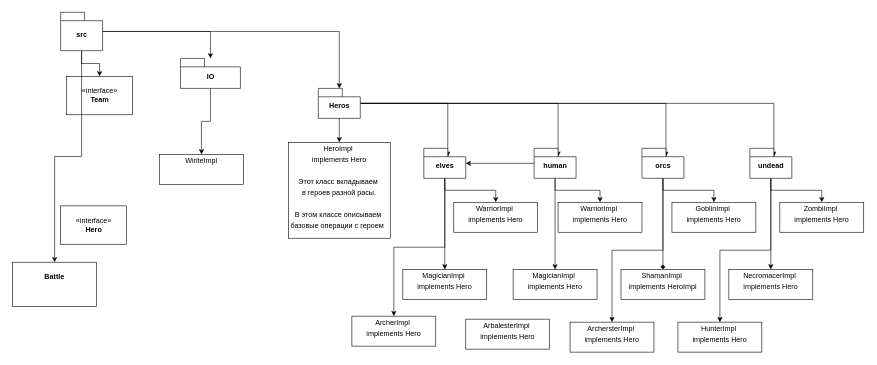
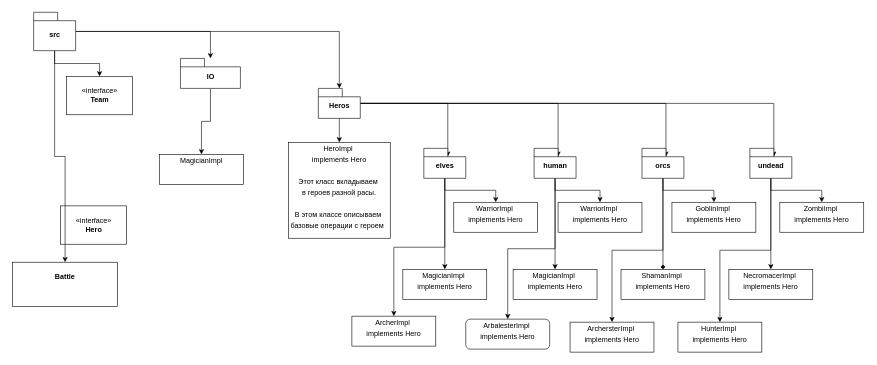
  <mxCell id="0" />
  <mxCell id="1" parent="0" />
  <mxCell id="2" style="edgeStyle=orthogonalEdgeStyle;rounded=0;orthogonalLoop=1;jettySize=auto;html=1;entryX=0;entryY=0;entryDx=40;entryDy=14;entryPerimeter=0;" edge="1" parent="1" source="7" target="11"><mxGeometry relative="1" as="geometry" /></mxCell>
  <mxCell id="3" style="edgeStyle=orthogonalEdgeStyle;rounded=0;orthogonalLoop=1;jettySize=auto;html=1;entryX=0;entryY=0;entryDx=40;entryDy=14;entryPerimeter=0;" edge="1" parent="1" source="7" target="15"><mxGeometry relative="1" as="geometry" /></mxCell>
  <mxCell id="4" style="edgeStyle=orthogonalEdgeStyle;rounded=0;orthogonalLoop=1;jettySize=auto;html=1;entryX=0;entryY=0;entryDx=40;entryDy=14;entryPerimeter=0;" edge="1" parent="1" source="7" target="19"><mxGeometry relative="1" as="geometry" /></mxCell>
  <mxCell id="5" style="edgeStyle=orthogonalEdgeStyle;rounded=0;orthogonalLoop=1;jettySize=auto;html=1;entryX=0;entryY=0;entryDx=40;entryDy=14;entryPerimeter=0;" edge="1" parent="1" source="7" target="23"><mxGeometry relative="1" as="geometry" /></mxCell>
  <mxCell id="6" style="edgeStyle=orthogonalEdgeStyle;rounded=0;orthogonalLoop=1;jettySize=auto;html=1;" edge="1" parent="1" source="7" target="27"><mxGeometry relative="1" as="geometry" /></mxCell>
  <mxCell id="7" value="Heros" style="shape=folder;fontStyle=1;spacingTop=10;tabWidth=40;tabHeight=14;tabPosition=left;html=1;" vertex="1" parent="1"><mxGeometry x="530" y="147" width="70" height="50" as="geometry" /></mxCell>
  <mxCell id="8" style="edgeStyle=orthogonalEdgeStyle;rounded=0;orthogonalLoop=1;jettySize=auto;html=1;" edge="1" parent="1" source="11" target="28"><mxGeometry relative="1" as="geometry" /></mxCell>
  <mxCell id="9" style="edgeStyle=orthogonalEdgeStyle;rounded=0;orthogonalLoop=1;jettySize=auto;html=1;" edge="1" parent="1" source="11" target="29"><mxGeometry relative="1" as="geometry" /></mxCell>
  <mxCell id="10" style="edgeStyle=orthogonalEdgeStyle;rounded=0;orthogonalLoop=1;jettySize=auto;html=1;" edge="1" parent="1" source="11" target="30"><mxGeometry relative="1" as="geometry" /></mxCell>
  <mxCell id="11" value="elves" style="shape=folder;fontStyle=1;spacingTop=10;tabWidth=40;tabHeight=14;tabPosition=left;html=1;" vertex="1" parent="1"><mxGeometry x="706" y="247" width="70" height="50" as="geometry" /></mxCell>
  <mxCell id="12" style="edgeStyle=orthogonalEdgeStyle;rounded=0;orthogonalLoop=1;jettySize=auto;html=1;entryX=0.5;entryY=0;entryDx=0;entryDy=0;" edge="1" parent="1" source="15" target="39"><mxGeometry relative="1" as="geometry" /></mxCell>
- <mxCell id="13" style="edgeStyle=orthogonalEdgeStyle;rounded=0;orthogonalLoop=1;jettySize=auto;html=1;" edge="1" parent="1" source="15" target="11"><mxGeometry relative="1" as="geometry" /></mxCell>
+ <mxCell id="13" style="edgeStyle=orthogonalEdgeStyle;rounded=0;orthogonalLoop=1;jettySize=auto;html=1;" edge="1" parent="1" source="15" target="40"><mxGeometry relative="1" as="geometry" /></mxCell>
  <mxCell id="14" style="edgeStyle=orthogonalEdgeStyle;rounded=0;orthogonalLoop=1;jettySize=auto;html=1;" edge="1" parent="1" source="15" target="41"><mxGeometry relative="1" as="geometry" /></mxCell>
  <mxCell id="15" value="human" style="shape=folder;fontStyle=1;spacingTop=10;tabWidth=40;tabHeight=14;tabPosition=left;html=1;" vertex="1" parent="1"><mxGeometry x="890" y="247" width="70" height="50" as="geometry" /></mxCell>
  <mxCell id="16" style="edgeStyle=orthogonalEdgeStyle;rounded=0;orthogonalLoop=1;jettySize=auto;html=1;" edge="1" parent="1" source="19" target="44"><mxGeometry relative="1" as="geometry" /></mxCell>
  <mxCell id="17" style="edgeStyle=orthogonalEdgeStyle;rounded=0;orthogonalLoop=1;jettySize=auto;html=1;endArrow=diamond;" edge="1" parent="1" source="19" target="42"><mxGeometry relative="1" as="geometry" /></mxCell>
  <mxCell id="18" style="edgeStyle=orthogonalEdgeStyle;rounded=0;orthogonalLoop=1;jettySize=auto;html=1;" edge="1" parent="1" source="19" target="43"><mxGeometry relative="1" as="geometry" /></mxCell>
  <mxCell id="19" value="orcs" style="shape=folder;fontStyle=1;spacingTop=10;tabWidth=40;tabHeight=14;tabPosition=left;html=1;" vertex="1" parent="1"><mxGeometry x="1070" y="247" width="70" height="50" as="geometry" /></mxCell>
  <mxCell id="20" style="edgeStyle=orthogonalEdgeStyle;rounded=0;orthogonalLoop=1;jettySize=auto;html=1;entryX=0.5;entryY=0;entryDx=0;entryDy=0;" edge="1" parent="1" source="23" target="45"><mxGeometry relative="1" as="geometry" /></mxCell>
  <mxCell id="21" style="edgeStyle=orthogonalEdgeStyle;rounded=0;orthogonalLoop=1;jettySize=auto;html=1;" edge="1" parent="1" source="23" target="47"><mxGeometry relative="1" as="geometry" /></mxCell>
  <mxCell id="22" style="edgeStyle=orthogonalEdgeStyle;rounded=0;orthogonalLoop=1;jettySize=auto;html=1;" edge="1" parent="1" source="23" target="46"><mxGeometry relative="1" as="geometry" /></mxCell>
  <mxCell id="23" value="undead" style="shape=folder;fontStyle=1;spacingTop=10;tabWidth=40;tabHeight=14;tabPosition=left;html=1;" vertex="1" parent="1"><mxGeometry x="1250" y="247" width="70" height="50" as="geometry" /></mxCell>
  <mxCell id="24" value="«interface»&lt;br&gt;&lt;b&gt;Hero&lt;/b&gt;" style="html=1;" vertex="1" parent="1"><mxGeometry x="100" y="343" width="110" height="64" as="geometry" /></mxCell>
  <mxCell id="25" value="«interface»&lt;br&gt;&lt;b&gt;Team&lt;/b&gt;" style="html=1;" vertex="1" parent="1"><mxGeometry x="110" y="127" width="110" height="64" as="geometry" /></mxCell>
- <mxCell id="26" value="&lt;p style=&quot;margin: 0px ; margin-top: 4px ; text-align: center&quot;&gt;&lt;br&gt;&lt;b&gt;Battle&lt;/b&gt;&lt;/p&gt;" style="verticalAlign=top;align=left;overflow=fill;fontSize=12;fontFamily=Helvetica;html=1;" vertex="1" parent="1"><mxGeometry x="20" y="437" width="140" height="74" as="geometry" /></mxCell>
+ <mxCell id="26" value="&lt;p style=&quot;margin: 0px ; margin-top: 4px ; text-align: center&quot;&gt;&lt;br&gt;&lt;b&gt;Battle&lt;/b&gt;&lt;/p&gt;" style="verticalAlign=top;align=left;overflow=fill;fontSize=12;fontFamily=Helvetica;html=1;" vertex="1" parent="1"><mxGeometry x="20" y="437" width="175" height="74" as="geometry" /></mxCell>
  <mxCell id="27" value="&lt;p style=&quot;margin: 0px ; margin-top: 4px ; text-align: center&quot;&gt;HeroImpl&amp;nbsp;&lt;/p&gt;&lt;p style=&quot;margin: 0px ; margin-top: 4px ; text-align: center&quot;&gt;implements Hero&lt;/p&gt;&lt;p style=&quot;margin: 0px ; margin-top: 4px ; text-align: center&quot;&gt;&lt;br&gt;&lt;/p&gt;&lt;p style=&quot;margin: 0px ; margin-top: 4px ; text-align: center&quot;&gt;Этот класс вкладываем&amp;nbsp;&lt;/p&gt;&lt;p style=&quot;margin: 0px ; margin-top: 4px ; text-align: center&quot;&gt;в героев разной расы.&lt;/p&gt;&lt;p style=&quot;margin: 0px ; margin-top: 4px ; text-align: center&quot;&gt;&lt;br&gt;&lt;/p&gt;&lt;p style=&quot;margin: 0px ; margin-top: 4px ; text-align: center&quot;&gt;В этом классе описываем&amp;nbsp;&lt;/p&gt;&lt;p style=&quot;margin: 0px ; margin-top: 4px ; text-align: center&quot;&gt;базовые операции с героем&amp;nbsp;&amp;nbsp;&lt;/p&gt;" style="verticalAlign=top;align=left;overflow=fill;fontSize=12;fontFamily=Helvetica;html=1;" vertex="1" parent="1"><mxGeometry x="480" y="237" width="170" height="160" as="geometry" /></mxCell>
  <mxCell id="28" value="&lt;p style=&quot;margin: 0px ; margin-top: 4px ; text-align: center&quot;&gt;MagicianImpl&amp;nbsp;&lt;/p&gt;&lt;p style=&quot;margin: 0px ; margin-top: 4px ; text-align: center&quot;&gt;implements Hero&lt;/p&gt;" style="verticalAlign=top;align=left;overflow=fill;fontSize=12;fontFamily=Helvetica;html=1;" vertex="1" parent="1"><mxGeometry x="671" y="449" width="140" height="50" as="geometry" /></mxCell>
  <mxCell id="29" value="&lt;p style=&quot;margin: 0px ; margin-top: 4px ; text-align: center&quot;&gt;ArcherImpl&amp;nbsp;&lt;/p&gt;&lt;p style=&quot;margin: 0px ; margin-top: 4px ; text-align: center&quot;&gt;implements Hero&lt;/p&gt;" style="verticalAlign=top;align=left;overflow=fill;fontSize=12;fontFamily=Helvetica;html=1;" vertex="1" parent="1"><mxGeometry x="586" y="527" width="140" height="50" as="geometry" /></mxCell>
  <mxCell id="30" value="&lt;p style=&quot;margin: 0px ; margin-top: 4px ; text-align: center&quot;&gt;WarriorImpl&amp;nbsp;&lt;/p&gt;&lt;p style=&quot;margin: 0px ; margin-top: 4px ; text-align: center&quot;&gt;implements Hero&lt;/p&gt;" style="verticalAlign=top;align=left;overflow=fill;fontSize=12;fontFamily=Helvetica;html=1;" vertex="1" parent="1"><mxGeometry x="756" y="337" width="140" height="50" as="geometry" /></mxCell>
  <mxCell id="31" style="edgeStyle=orthogonalEdgeStyle;rounded=0;orthogonalLoop=1;jettySize=auto;html=1;" edge="1" parent="1" source="35" target="26"><mxGeometry relative="1" as="geometry" /></mxCell>
  <mxCell id="32" style="edgeStyle=orthogonalEdgeStyle;rounded=0;orthogonalLoop=1;jettySize=auto;html=1;" edge="1" parent="1" source="35" target="25"><mxGeometry relative="1" as="geometry" /></mxCell>
  <mxCell id="33" style="edgeStyle=orthogonalEdgeStyle;rounded=0;orthogonalLoop=1;jettySize=auto;html=1;" edge="1" parent="1" source="35" target="7"><mxGeometry relative="1" as="geometry" /></mxCell>
  <mxCell id="34" style="edgeStyle=orthogonalEdgeStyle;rounded=0;orthogonalLoop=1;jettySize=auto;html=1;" edge="1" parent="1" source="35" target="37"><mxGeometry relative="1" as="geometry" /></mxCell>
- <mxCell id="35" value="src" style="shape=folder;fontStyle=1;spacingTop=10;tabWidth=40;tabHeight=14;tabPosition=left;html=1;" vertex="1" parent="1"><mxGeometry x="100" y="20" width="70" height="64" as="geometry" /></mxCell>
+ <mxCell id="35" value="src" style="shape=folder;fontStyle=1;spacingTop=10;tabWidth=40;tabHeight=14;tabPosition=left;html=1;" vertex="1" parent="1"><mxGeometry x="55" y="20" width="70" height="64" as="geometry" /></mxCell>
  <mxCell id="36" style="edgeStyle=orthogonalEdgeStyle;rounded=0;orthogonalLoop=1;jettySize=auto;html=1;" edge="1" parent="1" source="37" target="38"><mxGeometry relative="1" as="geometry" /></mxCell>
  <mxCell id="37" value="IO" style="shape=folder;fontStyle=1;spacingTop=10;tabWidth=40;tabHeight=14;tabPosition=left;html=1;" vertex="1" parent="1"><mxGeometry x="300" y="97" width="100" height="50" as="geometry" /></mxCell>
- <mxCell id="38" value="&lt;p style=&quot;margin: 0px ; margin-top: 4px ; text-align: center&quot;&gt;WiriteImpl&lt;/p&gt;" style="verticalAlign=top;align=left;overflow=fill;fontSize=12;fontFamily=Helvetica;html=1;" vertex="1" parent="1"><mxGeometry x="265" y="257" width="140" height="50" as="geometry" /></mxCell>
+ <mxCell id="38" value="&lt;p style=&quot;margin: 0px ; margin-top: 4px ; text-align: center&quot;&gt;MagicianImpl&lt;/p&gt;" style="verticalAlign=top;align=left;overflow=fill;fontSize=12;fontFamily=Helvetica;html=1;" vertex="1" parent="1"><mxGeometry x="265" y="257" width="140" height="50" as="geometry" /></mxCell>
  <mxCell id="39" value="&lt;p style=&quot;margin: 0px ; margin-top: 4px ; text-align: center&quot;&gt;MagicianImpl&amp;nbsp;&lt;/p&gt;&lt;p style=&quot;margin: 0px ; margin-top: 4px ; text-align: center&quot;&gt;implements Hero&lt;/p&gt;" style="verticalAlign=top;align=left;overflow=fill;fontSize=12;fontFamily=Helvetica;html=1;" vertex="1" parent="1"><mxGeometry x="855" y="449" width="140" height="50" as="geometry" /></mxCell>
- <mxCell id="40" value="&lt;p style=&quot;margin: 0px ; margin-top: 4px ; text-align: center&quot;&gt;ArbalesterImpl&amp;nbsp;&lt;/p&gt;&lt;p style=&quot;margin: 0px ; margin-top: 4px ; text-align: center&quot;&gt;implements Hero&lt;/p&gt;" style="verticalAlign=top;align=left;overflow=fill;fontSize=12;fontFamily=Helvetica;html=1;" vertex="1" parent="1"><mxGeometry x="776" y="532" width="140" height="50" as="geometry" /></mxCell>
+ <mxCell id="40" value="&lt;p style=&quot;margin: 0px ; margin-top: 4px ; text-align: center&quot;&gt;ArbalesterImpl&amp;nbsp;&lt;/p&gt;&lt;p style=&quot;margin: 0px ; margin-top: 4px ; text-align: center&quot;&gt;implements Hero&lt;/p&gt;" style="verticalAlign=top;align=left;overflow=fill;fontSize=12;fontFamily=Helvetica;html=1;rounded=1;" vertex="1" parent="1"><mxGeometry x="776" y="532" width="140" height="50" as="geometry" /></mxCell>
  <mxCell id="41" value="&lt;p style=&quot;margin: 0px ; margin-top: 4px ; text-align: center&quot;&gt;WarriorImpl&amp;nbsp;&lt;/p&gt;&lt;p style=&quot;margin: 0px ; margin-top: 4px ; text-align: center&quot;&gt;implements Hero&lt;/p&gt;" style="verticalAlign=top;align=left;overflow=fill;fontSize=12;fontFamily=Helvetica;html=1;" vertex="1" parent="1"><mxGeometry x="930" y="337" width="140" height="50" as="geometry" /></mxCell>
- <mxCell id="42" value="&lt;p style=&quot;margin: 0px ; margin-top: 4px ; text-align: center&quot;&gt;ShamanImpl&amp;nbsp;&lt;/p&gt;&lt;p style=&quot;margin: 0px ; margin-top: 4px ; text-align: center&quot;&gt;implements HeroImpl&lt;/p&gt;" style="verticalAlign=top;align=left;overflow=fill;fontSize=12;fontFamily=Helvetica;html=1;" vertex="1" parent="1"><mxGeometry x="1035" y="449" width="140" height="50" as="geometry" /></mxCell>
+ <mxCell id="42" value="&lt;p style=&quot;margin: 0px ; margin-top: 4px ; text-align: center&quot;&gt;ShamanImpl&amp;nbsp;&lt;/p&gt;&lt;p style=&quot;margin: 0px ; margin-top: 4px ; text-align: center&quot;&gt;implements Hero&lt;/p&gt;" style="verticalAlign=top;align=left;overflow=fill;fontSize=12;fontFamily=Helvetica;html=1;" vertex="1" parent="1"><mxGeometry x="1035" y="449" width="140" height="50" as="geometry" /></mxCell>
  <mxCell id="43" value="&lt;p style=&quot;margin: 0px ; margin-top: 4px ; text-align: center&quot;&gt;ArchersterImpl&amp;nbsp;&lt;/p&gt;&lt;p style=&quot;margin: 0px ; margin-top: 4px ; text-align: center&quot;&gt;implements Hero&lt;/p&gt;" style="verticalAlign=top;align=left;overflow=fill;fontSize=12;fontFamily=Helvetica;html=1;" vertex="1" parent="1"><mxGeometry x="950" y="537" width="140" height="50" as="geometry" /></mxCell>
  <mxCell id="44" value="&lt;p style=&quot;margin: 0px ; margin-top: 4px ; text-align: center&quot;&gt;GoblinImpl&amp;nbsp;&lt;/p&gt;&lt;p style=&quot;margin: 0px ; margin-top: 4px ; text-align: center&quot;&gt;implements Hero&lt;/p&gt;" style="verticalAlign=top;align=left;overflow=fill;fontSize=12;fontFamily=Helvetica;html=1;" vertex="1" parent="1"><mxGeometry x="1120" y="337" width="140" height="50" as="geometry" /></mxCell>
  <mxCell id="45" value="&lt;p style=&quot;margin: 0px ; margin-top: 4px ; text-align: center&quot;&gt;NecromacerImpl&amp;nbsp;&lt;/p&gt;&lt;p style=&quot;margin: 0px ; margin-top: 4px ; text-align: center&quot;&gt;implements Hero&lt;/p&gt;" style="verticalAlign=top;align=left;overflow=fill;fontSize=12;fontFamily=Helvetica;html=1;" vertex="1" parent="1"><mxGeometry x="1215" y="449" width="140" height="50" as="geometry" /></mxCell>
  <mxCell id="46" value="&lt;p style=&quot;margin: 0px ; margin-top: 4px ; text-align: center&quot;&gt;HunterImpl&amp;nbsp;&lt;/p&gt;&lt;p style=&quot;margin: 0px ; margin-top: 4px ; text-align: center&quot;&gt;implements Hero&lt;/p&gt;" style="verticalAlign=top;align=left;overflow=fill;fontSize=12;fontFamily=Helvetica;html=1;" vertex="1" parent="1"><mxGeometry x="1130" y="537" width="140" height="50" as="geometry" /></mxCell>
  <mxCell id="47" value="&lt;p style=&quot;margin: 0px ; margin-top: 4px ; text-align: center&quot;&gt;ZombiImpl&amp;nbsp;&lt;/p&gt;&lt;p style=&quot;margin: 0px ; margin-top: 4px ; text-align: center&quot;&gt;implements Hero&lt;/p&gt;" style="verticalAlign=top;align=left;overflow=fill;fontSize=12;fontFamily=Helvetica;html=1;" vertex="1" parent="1"><mxGeometry x="1300" y="337" width="140" height="50" as="geometry" /></mxCell>
